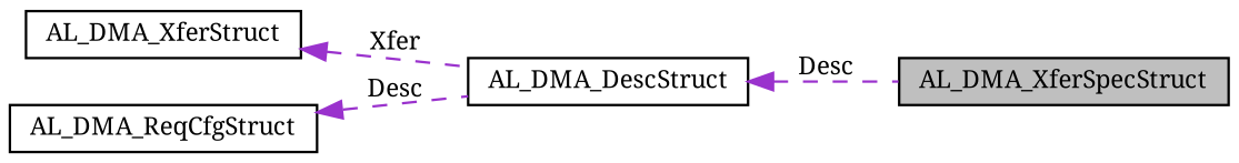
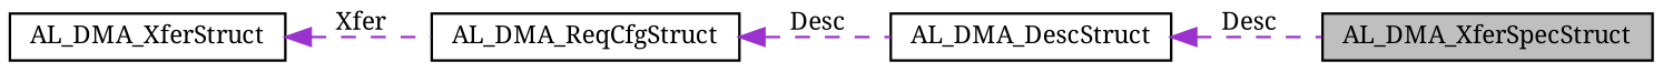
  digraph {
    fontname="Noto Serif"
    rankdir=LR
    node [color=black fillcolor=white fontname="Noto Serif" fontsize=10 shape=record style=filled]
    edge [color=darkorchid3 dir=back fontname="Noto Serif" fontsize=10 labelfontname=Helvetica labelfontsize=10 style=dashed]
    n1 [fillcolor=grey75 fontcolor=black height=0.2 label=AL_DMA_XferSpecStruct width=0.4]
    n2 [height=0.2 label=AL_DMA_DescStruct width=0.4]
    n3 [height=0.2 label=AL_DMA_XferStruct width=0.4]
    n4 [height=0.2 label=AL_DMA_ReqCfgStruct width=0.4]
    n2 -> n1 [label=" Desc"]
-   n3 -> n2 [label=" Xfer"]
+   n3 -> n4 [label=" Xfer"]
    n4 -> n2 [label=" Desc"]
  }
